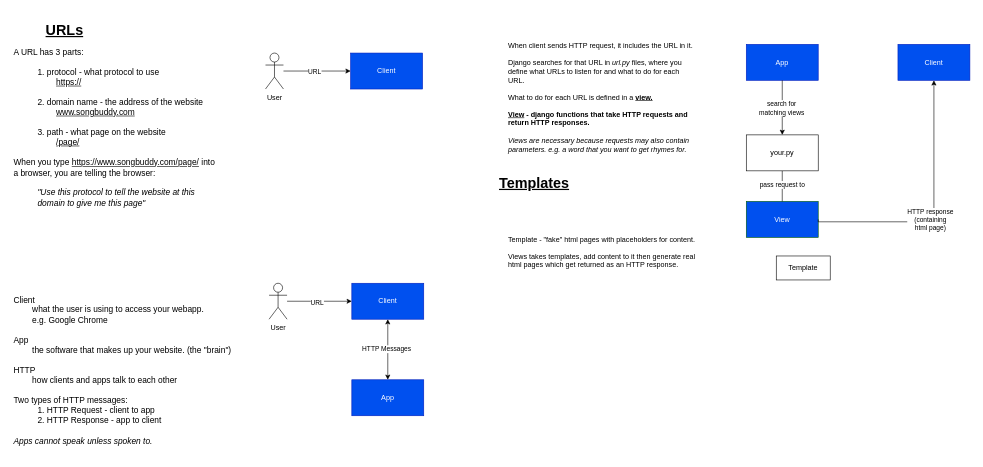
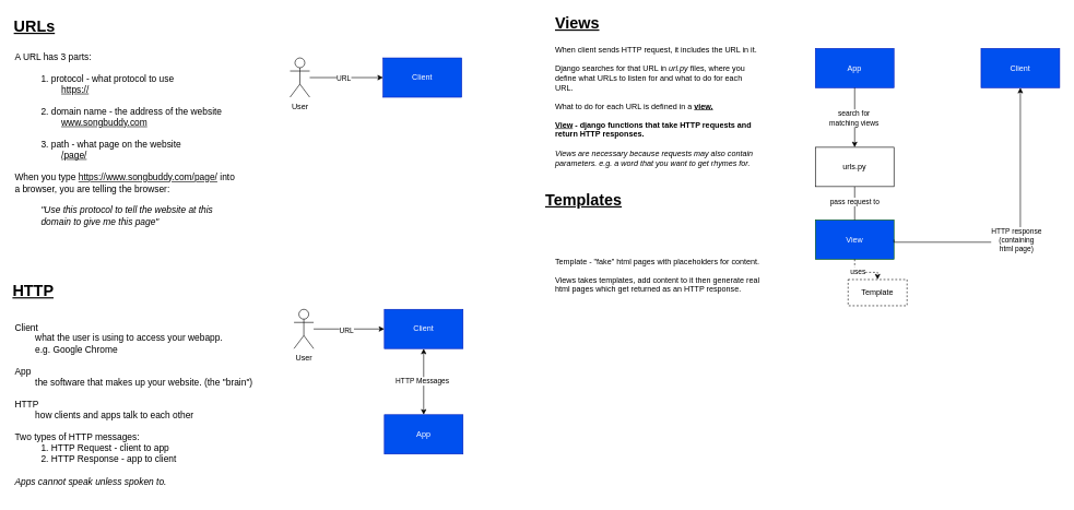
  <mxCell id="0" />
  <mxCell id="1" parent="0" />
+ <mxCell id="2" value="Views" style="text;html=1;strokeColor=none;fillColor=none;align=left;verticalAlign=middle;whiteSpace=wrap;rounded=0;fontSize=24;fontStyle=5" parent="1" vertex="1"><mxGeometry x="845" y="20" width="234" height="30" as="geometry" /></mxCell>
  <mxCell id="3" value="When client sends HTTP request, it includes the URL in it.&amp;nbsp;&lt;br&gt;&lt;br&gt;Django searches for that URL in&amp;nbsp;&lt;i&gt;url.py &lt;/i&gt;files,&lt;span style=&quot;background-color: initial;&quot;&gt;&amp;nbsp;where you define what URLs to listen for and what to do for each URL.&lt;/span&gt;&lt;br&gt;&lt;br&gt;What to do for each URL is defined in a &lt;b&gt;&lt;u&gt;view.&lt;/u&gt;&lt;/b&gt;&lt;br&gt;&lt;br&gt;&lt;u style=&quot;font-weight: bold;&quot;&gt;View&lt;/u&gt;&lt;b&gt; - django functions that take HTTP requests and return HTTP responses.&lt;/b&gt;&lt;br&gt;&lt;br&gt;&lt;i&gt;Views are necessary because requests may also contain parameters. e.g. a word that you want to get rhymes for.&lt;/i&gt;" style="text;html=1;strokeColor=none;fillColor=none;align=left;verticalAlign=middle;whiteSpace=wrap;rounded=0;" parent="1" vertex="1"><mxGeometry x="845" y="65" width="318" height="193" as="geometry" /></mxCell>
  <mxCell id="4" value="Template - &quot;fake&quot; html pages with placeholders for content.&lt;br&gt;&lt;br&gt;Views takes templates, add content to it then generate real html pages which get returned as an HTTP response." style="text;html=1;strokeColor=none;fillColor=none;align=left;verticalAlign=middle;whiteSpace=wrap;rounded=0;" parent="1" vertex="1"><mxGeometry x="845" y="373" width="318" height="93.5" as="geometry" /></mxCell>
  <mxCell id="5" value="Templates" style="text;html=1;strokeColor=none;fillColor=none;align=left;verticalAlign=middle;whiteSpace=wrap;rounded=0;fontSize=24;fontStyle=5" parent="1" vertex="1"><mxGeometry x="830" y="290" width="234" height="30" as="geometry" /></mxCell>
  <mxCell id="6" value="" style="group;aspect=fixed;" vertex="1" connectable="0" parent="1"><mxGeometry x="20" y="429" width="387" height="328" as="geometry" /></mxCell>
  <mxCell id="7" value="&lt;font style=&quot;font-size: 14px;&quot;&gt;Client&lt;br&gt;&lt;span style=&quot;white-space: pre;&quot;&gt;&#09;&lt;/span&gt;what the user is using to access your webapp. &lt;br&gt;&lt;span style=&quot;white-space: pre;&quot;&gt;&amp;nbsp;&amp;nbsp;&amp;nbsp;&amp;nbsp;&lt;span style=&quot;white-space: pre;&quot;&gt;&#09;&lt;/span&gt;&lt;/span&gt;e.g. Google Chrome&lt;br&gt;&lt;br&gt;App&lt;br&gt;&lt;span style=&quot;white-space: pre;&quot;&gt;&#09;&lt;/span&gt;the software that makes up your website. (the &quot;brain&quot;)&lt;br&gt;&lt;br&gt;HTTP&lt;br&gt;&lt;span style=&quot;white-space: pre;&quot;&gt;&#09;&lt;/span&gt;how clients and apps talk to each other&lt;br&gt;&lt;br&gt;Two types of HTTP messages:&lt;br style=&quot;&quot;&gt;&lt;/font&gt;&lt;blockquote style=&quot;border: none; margin: 0px 0px 0px 40px; padding: 0px; font-size: 14px;&quot;&gt;&lt;font style=&quot;font-size: 14px;&quot;&gt;1. HTTP Request - client to app&lt;br&gt;2. HTTP Response - app to client&lt;/font&gt;&lt;/blockquote&gt;&lt;font style=&quot;font-size: 14px;&quot;&gt;&lt;br style=&quot;&quot;&gt;&lt;i style=&quot;&quot;&gt;Apps cannot speak unless spoken to.&lt;/i&gt;&lt;/font&gt;" style="text;html=1;strokeColor=none;fillColor=none;align=left;verticalAlign=middle;whiteSpace=wrap;rounded=0;" parent="6" vertex="1"><mxGeometry y="56" width="381" height="264" as="geometry" /></mxCell>
+ <mxCell id="8" value="HTTP" style="text;html=1;strokeColor=none;fillColor=none;align=center;verticalAlign=middle;whiteSpace=wrap;rounded=0;fontSize=24;fontStyle=5" parent="6" vertex="1"><mxGeometry width="60" height="30" as="geometry" /></mxCell>
  <mxCell id="9" value="" style="group" vertex="1" connectable="0" parent="1"><mxGeometry x="22" y="25" width="570" height="319" as="geometry" /></mxCell>
  <mxCell id="10" value="&lt;font style=&quot;font-size: 14px;&quot;&gt;A URL has 3 parts:&lt;br&gt;&lt;br&gt;&lt;/font&gt;&lt;blockquote style=&quot;margin: 0 0 0 40px; border: none; padding: 0px;&quot;&gt;&lt;font style=&quot;font-size: 14px;&quot;&gt;1. protocol - what protocol to use&lt;br&gt;&lt;/font&gt;&lt;font style=&quot;font-size: 14px;&quot;&gt;&lt;u&gt;&lt;span style=&quot;white-space: pre;&quot;&gt;&#09;&lt;/span&gt;https://&lt;/u&gt;&lt;/font&gt;&lt;/blockquote&gt;&lt;font style=&quot;font-size: 14px;&quot;&gt;&lt;br&gt;&lt;/font&gt;&lt;blockquote style=&quot;margin: 0 0 0 40px; border: none; padding: 0px;&quot;&gt;&lt;font style=&quot;font-size: 14px;&quot;&gt;2. domain name - the address of the website&amp;nbsp;&lt;br&gt;&lt;/font&gt;&lt;font style=&quot;font-size: 14px;&quot;&gt;&lt;span style=&quot;white-space: pre;&quot;&gt;&#09;&lt;/span&gt;&lt;u&gt;www.songbuddy.com&lt;br&gt;&lt;/u&gt;&lt;/font&gt;&lt;/blockquote&gt;&lt;font style=&quot;font-size: 14px;&quot;&gt;&lt;br&gt;&lt;/font&gt;&lt;blockquote style=&quot;margin: 0 0 0 40px; border: none; padding: 0px;&quot;&gt;&lt;font style=&quot;font-size: 14px;&quot;&gt;3. path - what page on the website&lt;br&gt;&lt;/font&gt;&lt;font style=&quot;font-size: 14px;&quot;&gt;&lt;span style=&quot;white-space: pre;&quot;&gt;&#09;&lt;/span&gt;&lt;u&gt;/page/&lt;/u&gt;&lt;/font&gt;&lt;/blockquote&gt;&lt;font style=&quot;font-size: 14px;&quot;&gt;&lt;br&gt;When you type &lt;u&gt;https://www.songbuddy.com/page/&lt;/u&gt;&amp;nbsp;into a browser, you are telling the browser:&lt;br&gt;&lt;br&gt;&lt;/font&gt;&lt;blockquote style=&quot;margin: 0 0 0 40px; border: none; padding: 0px;&quot;&gt;&lt;font style=&quot;font-size: 14px;&quot;&gt;&lt;i&gt;&quot;Use this protocol to tell the website at this domain to give me this page&quot;&lt;/i&gt;&lt;/font&gt;&lt;/blockquote&gt;" style="text;html=1;strokeColor=none;fillColor=none;align=left;verticalAlign=middle;whiteSpace=wrap;rounded=0;" parent="9" vertex="1"><mxGeometry x="-2" y="55" width="349" height="264" as="geometry" /></mxCell>
- <mxCell id="11" value="URLs" style="text;html=1;strokeColor=none;fillColor=none;align=center;verticalAlign=middle;whiteSpace=wrap;rounded=0;fontSize=24;fontStyle=5" parent="9" vertex="1"><mxGeometry x="55" y="10" width="60" height="30" as="geometry" /></mxCell>
+ <mxCell id="11" value="URLs" style="text;html=1;strokeColor=none;fillColor=none;align=center;verticalAlign=middle;whiteSpace=wrap;rounded=0;fontSize=24;fontStyle=5" parent="9" vertex="1"><mxGeometry width="60" height="30" as="geometry" /></mxCell>
  <mxCell id="12" value="User" style="shape=umlActor;verticalLabelPosition=bottom;verticalAlign=top;html=1;outlineConnect=0;container=0;" parent="1" vertex="1"><mxGeometry x="442" y="88" width="30" height="60" as="geometry" /></mxCell>
  <mxCell id="13" value="Client" style="rounded=0;whiteSpace=wrap;html=1;fillColor=#0050ef;fontColor=#ffffff;strokeColor=#001DBC;container=0;" parent="1" vertex="1"><mxGeometry x="584" y="88" width="120" height="60" as="geometry" /></mxCell>
  <mxCell id="14" value="" style="edgeStyle=orthogonalEdgeStyle;rounded=0;orthogonalLoop=1;jettySize=auto;html=1;" parent="1" source="12" target="13" edge="1"><mxGeometry relative="1" as="geometry" /></mxCell>
  <mxCell id="15" value="URL" style="edgeLabel;html=1;align=center;verticalAlign=middle;resizable=0;points=[];container=0;" parent="14" vertex="1" connectable="0"><mxGeometry x="-0.095" y="-1" relative="1" as="geometry"><mxPoint as="offset" /></mxGeometry></mxCell>
  <mxCell id="16" value="" style="group" vertex="1" connectable="0" parent="1"><mxGeometry x="448" y="472" width="258" height="221" as="geometry" /></mxCell>
  <mxCell id="17" value="App" style="rounded=0;whiteSpace=wrap;html=1;fillColor=#0050ef;fontColor=#ffffff;strokeColor=#001DBC;" parent="16" vertex="1"><mxGeometry x="138" y="161" width="120" height="60" as="geometry" /></mxCell>
  <mxCell id="18" style="edgeStyle=orthogonalEdgeStyle;rounded=0;orthogonalLoop=1;jettySize=auto;html=1;entryX=0.5;entryY=0;entryDx=0;entryDy=0;startArrow=classic;startFill=1;" parent="16" source="20" target="17" edge="1"><mxGeometry relative="1" as="geometry" /></mxCell>
  <mxCell id="19" value="HTTP Messages" style="edgeLabel;html=1;align=center;verticalAlign=middle;resizable=0;points=[];" parent="18" vertex="1" connectable="0"><mxGeometry x="-0.037" y="-3" relative="1" as="geometry"><mxPoint as="offset" /></mxGeometry></mxCell>
  <mxCell id="20" value="Client" style="rounded=0;whiteSpace=wrap;html=1;fillColor=#0050ef;fontColor=#ffffff;strokeColor=#001DBC;" parent="16" vertex="1"><mxGeometry x="138" width="120" height="60" as="geometry" /></mxCell>
  <mxCell id="21" value="" style="edgeStyle=orthogonalEdgeStyle;rounded=0;orthogonalLoop=1;jettySize=auto;html=1;" parent="16" source="23" target="20" edge="1"><mxGeometry relative="1" as="geometry" /></mxCell>
  <mxCell id="22" value="URL" style="edgeLabel;html=1;align=center;verticalAlign=middle;resizable=0;points=[];" parent="21" vertex="1" connectable="0"><mxGeometry x="-0.095" y="-1" relative="1" as="geometry"><mxPoint as="offset" /></mxGeometry></mxCell>
  <mxCell id="23" value="User" style="shape=umlActor;verticalLabelPosition=bottom;verticalAlign=top;html=1;outlineConnect=0;" parent="16" vertex="1"><mxGeometry width="30" height="60" as="geometry" /></mxCell>
  <mxCell id="24" value="View" style="rounded=0;whiteSpace=wrap;html=1;fillColor=#0050ef;fontColor=#ffffff;strokeColor=#005700;" parent="1" vertex="1"><mxGeometry x="1244" y="335.5" width="120" height="60" as="geometry" /></mxCell>
- <mxCell id="25" value="Template" style="rounded=0;whiteSpace=wrap;html=1;" parent="1" vertex="1"><mxGeometry x="1294" y="426.5" width="90" height="40" as="geometry" /></mxCell>
+ <mxCell id="25" value="Template" style="rounded=0;whiteSpace=wrap;html=1;dashed=1;" parent="1" vertex="1"><mxGeometry x="1294" y="426.5" width="90" height="40" as="geometry" /></mxCell>
+ <mxCell id="26" style="edgeStyle=orthogonalEdgeStyle;rounded=0;orthogonalLoop=1;jettySize=auto;html=1;dashed=1;" parent="1" source="24" target="25" edge="1"><mxGeometry relative="1" as="geometry" /></mxCell>
+ <mxCell id="27" value="uses" style="edgeLabel;html=1;align=center;verticalAlign=middle;resizable=0;points=[];" parent="26" vertex="1" connectable="0"><mxGeometry x="-0.281" y="2" relative="1" as="geometry"><mxPoint as="offset" /></mxGeometry></mxCell>
  <mxCell id="28" value="App" style="rounded=0;whiteSpace=wrap;html=1;fillColor=#0050ef;fontColor=#ffffff;strokeColor=#001DBC;" parent="1" vertex="1"><mxGeometry x="1244" y="73.5" width="120" height="60" as="geometry" /></mxCell>
  <mxCell id="29" style="edgeStyle=orthogonalEdgeStyle;rounded=0;orthogonalLoop=1;jettySize=auto;html=1;endArrow=none;" parent="1" source="31" target="24" edge="1"><mxGeometry relative="1" as="geometry" /></mxCell>
  <mxCell id="30" value="pass request to" style="edgeLabel;html=1;align=center;verticalAlign=middle;resizable=0;points=[];" parent="29" vertex="1" connectable="0"><mxGeometry x="-0.104" y="-1" relative="1" as="geometry"><mxPoint as="offset" /></mxGeometry></mxCell>
- <mxCell id="31" value="your.py" style="rounded=0;whiteSpace=wrap;html=1;" parent="1" vertex="1"><mxGeometry x="1244" y="224.5" width="120" height="60" as="geometry" /></mxCell>
+ <mxCell id="31" value="urls.py" style="rounded=0;whiteSpace=wrap;html=1;" parent="1" vertex="1"><mxGeometry x="1244" y="224.5" width="120" height="60" as="geometry" /></mxCell>
  <mxCell id="32" style="edgeStyle=orthogonalEdgeStyle;rounded=0;orthogonalLoop=1;jettySize=auto;html=1;" parent="1" source="28" target="31" edge="1"><mxGeometry relative="1" as="geometry" /></mxCell>
  <mxCell id="33" value="search for &lt;br&gt;matching views" style="edgeLabel;html=1;align=center;verticalAlign=middle;resizable=0;points=[];" parent="32" vertex="1" connectable="0"><mxGeometry x="0.006" y="-2" relative="1" as="geometry"><mxPoint as="offset" /></mxGeometry></mxCell>
  <mxCell id="34" value="Client" style="rounded=0;whiteSpace=wrap;html=1;fillColor=#0050ef;fontColor=#ffffff;strokeColor=#001DBC;" parent="1" vertex="1"><mxGeometry x="1497" y="73.5" width="120" height="60" as="geometry" /></mxCell>
  <mxCell id="35" style="edgeStyle=orthogonalEdgeStyle;rounded=0;orthogonalLoop=1;jettySize=auto;html=1;exitX=1;exitY=0.5;exitDx=0;exitDy=0;" parent="1" source="24" target="34" edge="1"><mxGeometry relative="1" as="geometry"><mxPoint x="1381" y="357.5" as="sourcePoint" /><mxPoint x="1549" y="357.5" as="targetPoint" /><Array as="points"><mxPoint x="1364" y="369.5" /></Array></mxGeometry></mxCell>
  <mxCell id="36" value="HTTP response&lt;br&gt;(containing &lt;br&gt;html page)" style="edgeLabel;html=1;align=center;verticalAlign=middle;resizable=0;points=[];" parent="35" vertex="1" connectable="0"><mxGeometry x="-0.172" relative="1" as="geometry"><mxPoint x="11" y="-4" as="offset" /></mxGeometry></mxCell>
